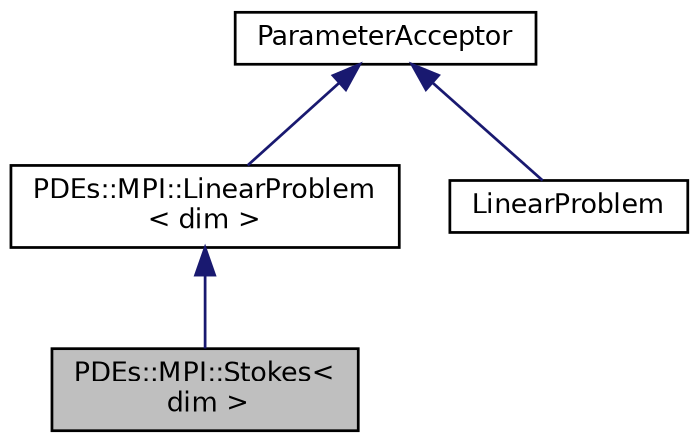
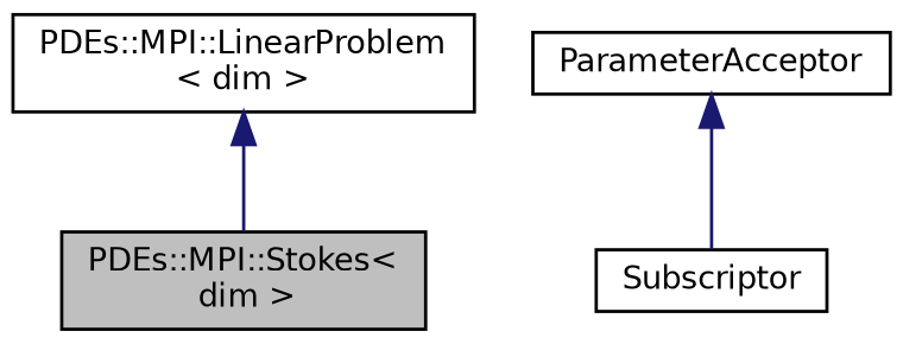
  digraph {
    fontname="DejaVu Sans"
    node [color=black fontname="DejaVu Sans" fontsize=10 shape=record]
    edge [color=midnightblue dir=back fontname="DejaVu Sans" fontsize=10 labelfontname=Helvetica labelfontsize=10 style=solid]
    n1 [fillcolor=grey75 fontcolor=black height=0.2 label="PDEs::MPI::Stokes\<\l dim \>" style=filled width=0.4]
    n2 [height=0.2 label="PDEs::MPI::LinearProblem\l\< dim \>" width=0.4]
    n3 [height=0.2 label=ParameterAcceptor width=0.4]
-   n4 [height=0.2 label=LinearProblem width=0.4]
+   n4 [height=0.2 label=Subscriptor width=0.4]
    n2 -> n1
-   n3 -> n2
    n3 -> n4
  }
